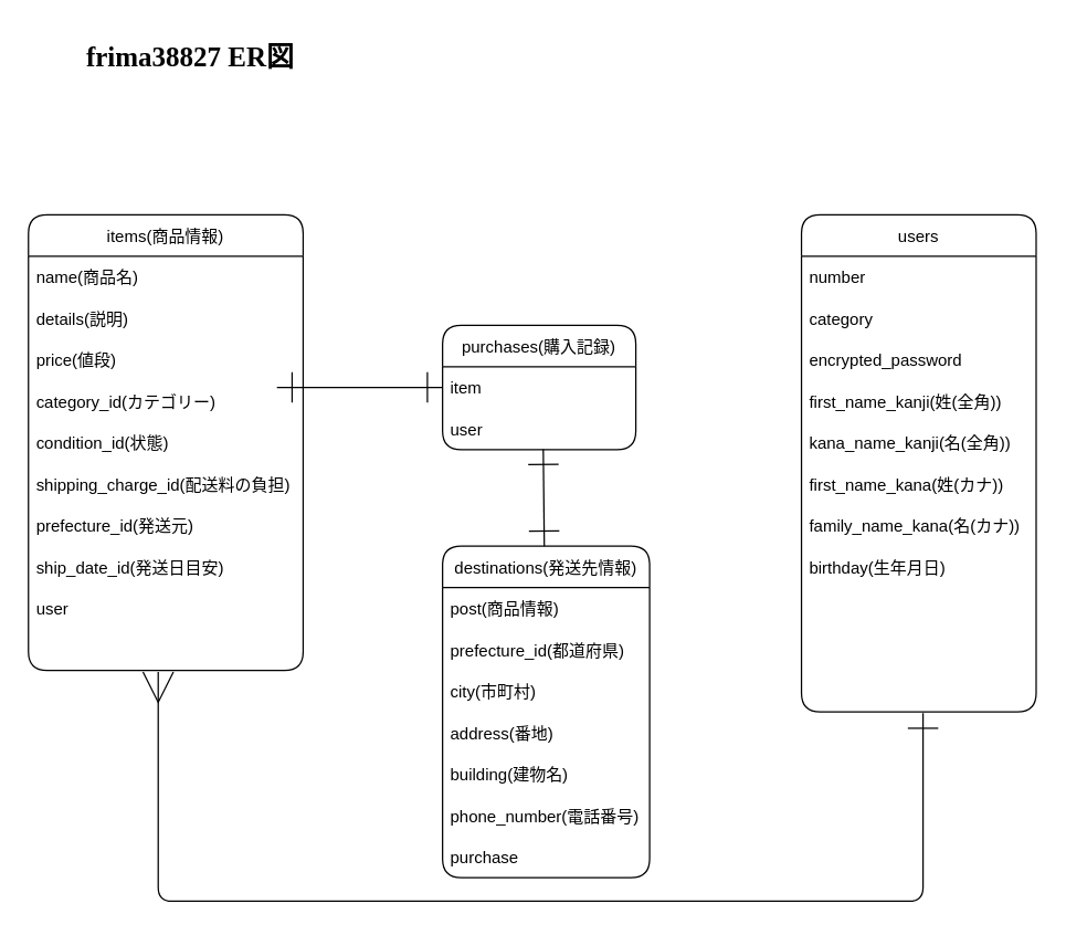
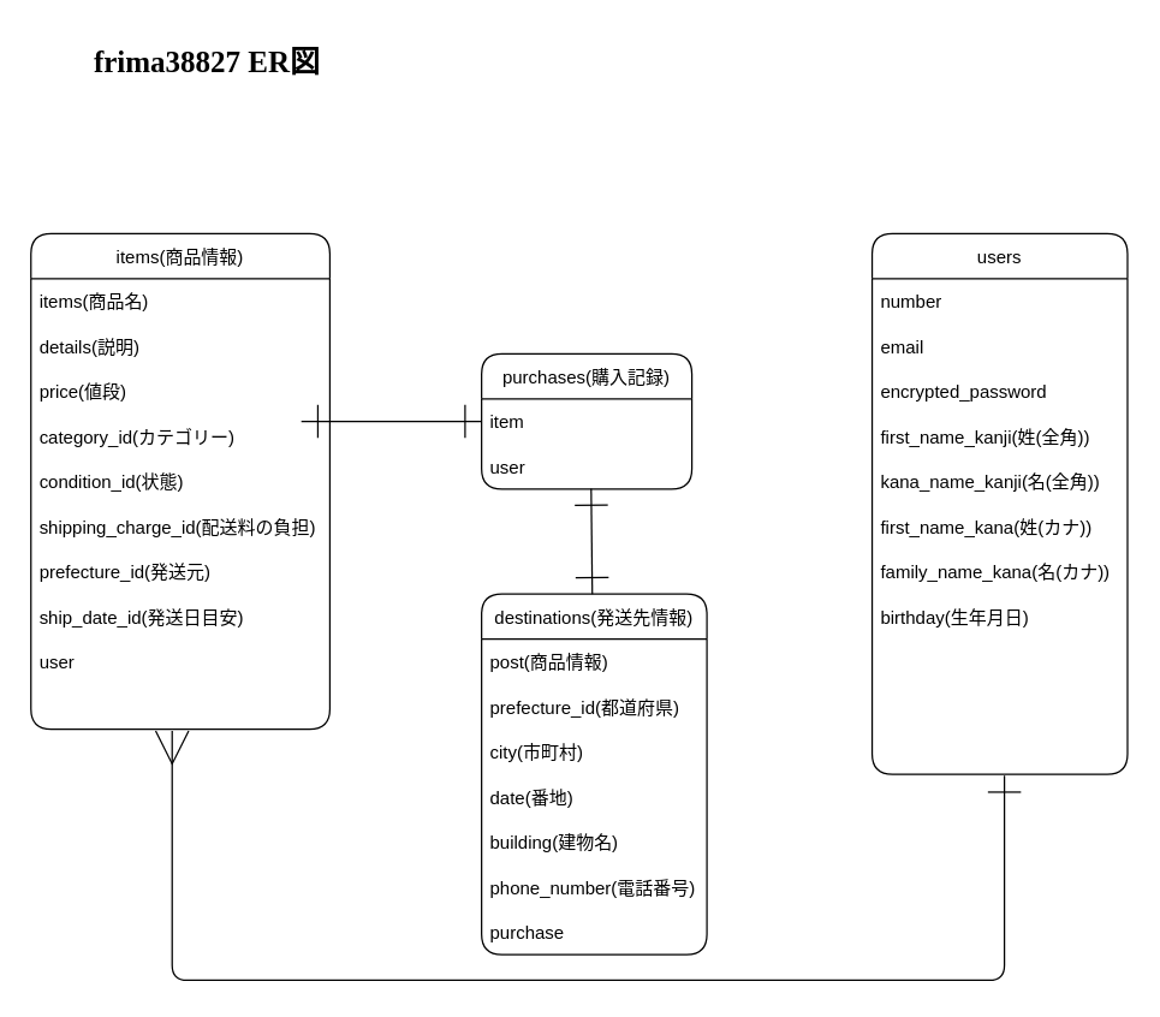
  <mxCell id="0" />
  <mxCell id="1" parent="0" />
  <mxCell id="2" value="comments" style="swimlane;fontStyle=0;childLayout=stackLayout;horizontal=1;startSize=30;horizontalStack=0;resizeParent=1;resizeParentMax=0;resizeLast=0;collapsible=1;marginBottom=0;rounded=1;fillColor=none;noLabel=1;strokeColor=none;" parent="1" vertex="1"><mxGeometry x="320" y="45" width="140" height="120" as="geometry" /></mxCell>
  <mxCell id="3" value="comment" style="text;align=left;verticalAlign=middle;spacingLeft=4;spacingRight=4;overflow=hidden;points=[[0,0.5],[1,0.5]];portConstraint=eastwest;rotatable=0;rounded=1;fillColor=none;noLabel=1;strokeColor=none;" parent="2" vertex="1"><mxGeometry y="30" width="140" height="30" as="geometry" /></mxCell>
  <mxCell id="4" value="item" style="text;align=left;verticalAlign=middle;spacingLeft=4;spacingRight=4;overflow=hidden;points=[[0,0.5],[1,0.5]];portConstraint=eastwest;rotatable=0;rounded=1;fillColor=none;noLabel=1;strokeColor=none;" parent="2" vertex="1"><mxGeometry y="60" width="140" height="30" as="geometry" /></mxCell>
  <mxCell id="5" value="user" style="text;align=left;verticalAlign=middle;spacingLeft=4;spacingRight=4;overflow=hidden;points=[[0,0.5],[1,0.5]];portConstraint=eastwest;rotatable=0;rounded=1;fillColor=none;noLabel=1;strokeColor=none;" parent="2" vertex="1"><mxGeometry y="90" width="140" height="30" as="geometry" /></mxCell>
  <mxCell id="6" style="rounded=1;html=1;endArrow=ERmany;endFill=0;strokeWidth=1;endSize=20;startSize=20;sourcePerimeterSpacing=0;jumpSize=6;startArrow=ERone;startFill=0;elbow=vertical;exitX=0.5;exitY=0;exitDx=0;exitDy=0;edgeStyle=orthogonalEdgeStyle;fontColor=none;fillColor=none;noLabel=1;strokeColor=none;" parent="1" source="7" target="2" edge="1"><mxGeometry relative="1" as="geometry"><mxPoint x="330.98" y="120.61" as="targetPoint" /></mxGeometry></mxCell>
  <mxCell id="7" value="items(商品情報)" style="swimlane;fontStyle=0;childLayout=stackLayout;horizontal=1;startSize=30;horizontalStack=0;resizeParent=1;resizeParentMax=0;resizeLast=0;collapsible=1;marginBottom=0;rounded=1;fillColor=none;fontColor=#000000;strokeColor=#000000;" parent="1" vertex="1"><mxGeometry x="20" y="155" width="199" height="330" as="geometry" /></mxCell>
- <mxCell id="8" value="name(商品名)" style="text;strokeColor=none;fillColor=none;align=left;verticalAlign=middle;spacingLeft=4;spacingRight=4;overflow=hidden;points=[[0,0.5],[1,0.5]];portConstraint=eastwest;rotatable=0;rounded=1;fontColor=#000000;" parent="7" vertex="1"><mxGeometry y="30" width="199" height="30" as="geometry" /></mxCell>
+ <mxCell id="8" value="items(商品名)" style="text;strokeColor=none;fillColor=none;align=left;verticalAlign=middle;spacingLeft=4;spacingRight=4;overflow=hidden;points=[[0,0.5],[1,0.5]];portConstraint=eastwest;rotatable=0;rounded=1;fontColor=#000000;" parent="7" vertex="1"><mxGeometry y="30" width="199" height="30" as="geometry" /></mxCell>
  <mxCell id="9" value="details(説明)" style="text;strokeColor=none;fillColor=none;align=left;verticalAlign=middle;spacingLeft=4;spacingRight=4;overflow=hidden;points=[[0,0.5],[1,0.5]];portConstraint=eastwest;rotatable=0;rounded=1;fontColor=#000000;" parent="7" vertex="1"><mxGeometry y="60" width="199" height="30" as="geometry" /></mxCell>
  <mxCell id="10" value="price(値段)" style="text;strokeColor=none;fillColor=none;align=left;verticalAlign=middle;spacingLeft=4;spacingRight=4;overflow=hidden;points=[[0,0.5],[1,0.5]];portConstraint=eastwest;rotatable=0;rounded=1;fontColor=#000000;" parent="7" vertex="1"><mxGeometry y="90" width="199" height="30" as="geometry" /></mxCell>
  <mxCell id="11" value="category_id(カテゴリー)" style="text;strokeColor=none;fillColor=none;align=left;verticalAlign=middle;spacingLeft=4;spacingRight=4;overflow=hidden;points=[[0,0.5],[1,0.5]];portConstraint=eastwest;rotatable=0;rounded=1;fontColor=#000000;" parent="7" vertex="1"><mxGeometry y="120" width="199" height="30" as="geometry" /></mxCell>
  <mxCell id="12" value="condition_id(状態)" style="text;strokeColor=none;fillColor=none;align=left;verticalAlign=middle;spacingLeft=4;spacingRight=4;overflow=hidden;points=[[0,0.5],[1,0.5]];portConstraint=eastwest;rotatable=0;rounded=1;fontColor=#000000;" parent="7" vertex="1"><mxGeometry y="150" width="199" height="30" as="geometry" /></mxCell>
  <mxCell id="13" value="shipping_charge_id(配送料の負担)" style="text;strokeColor=none;fillColor=none;align=left;verticalAlign=middle;spacingLeft=4;spacingRight=4;overflow=hidden;points=[[0,0.5],[1,0.5]];portConstraint=eastwest;rotatable=0;rounded=1;fontColor=#000000;" parent="7" vertex="1"><mxGeometry y="180" width="199" height="30" as="geometry" /></mxCell>
  <mxCell id="14" value="prefecture_id(発送元)" style="text;strokeColor=none;fillColor=none;align=left;verticalAlign=middle;spacingLeft=4;spacingRight=4;overflow=hidden;points=[[0,0.5],[1,0.5]];portConstraint=eastwest;rotatable=0;rounded=1;fontColor=#000000;" parent="7" vertex="1"><mxGeometry y="210" width="199" height="30" as="geometry" /></mxCell>
  <mxCell id="15" value="ship_date_id(発送日目安)" style="text;strokeColor=none;fillColor=none;align=left;verticalAlign=middle;spacingLeft=4;spacingRight=4;overflow=hidden;points=[[0,0.5],[1,0.5]];portConstraint=eastwest;rotatable=0;rounded=1;fontColor=#000000;" parent="7" vertex="1"><mxGeometry y="240" width="199" height="30" as="geometry" /></mxCell>
  <mxCell id="16" value="user" style="text;strokeColor=none;fillColor=none;align=left;verticalAlign=middle;spacingLeft=4;spacingRight=4;overflow=hidden;points=[[0,0.5],[1,0.5]];portConstraint=eastwest;rotatable=0;rounded=1;fontColor=#000000;" parent="7" vertex="1"><mxGeometry y="270" width="199" height="30" as="geometry" /></mxCell>
  <mxCell id="17" style="text;strokeColor=none;fillColor=none;align=left;verticalAlign=middle;spacingLeft=4;spacingRight=4;overflow=hidden;points=[[0,0.5],[1,0.5]];portConstraint=eastwest;rotatable=0;rounded=1;fontColor=#000000;" parent="7" vertex="1"><mxGeometry y="300" width="199" height="30" as="geometry" /></mxCell>
  <mxCell id="18" value="users" style="swimlane;fontStyle=0;childLayout=stackLayout;horizontal=1;startSize=30;horizontalStack=0;resizeParent=1;resizeParentMax=0;resizeLast=0;collapsible=1;marginBottom=0;swimlaneFillColor=none;rounded=1;fillColor=none;fontColor=#000000;strokeColor=#000000;" parent="1" vertex="1"><mxGeometry x="580" y="155" width="170" height="360" as="geometry" /></mxCell>
  <mxCell id="19" value="number" style="text;strokeColor=none;fillColor=none;align=left;verticalAlign=middle;spacingLeft=4;spacingRight=4;overflow=hidden;points=[[0,0.5],[1,0.5]];portConstraint=eastwest;rotatable=0;rounded=1;fontColor=#000000;" parent="18" vertex="1"><mxGeometry y="30" width="170" height="30" as="geometry" /></mxCell>
- <mxCell id="20" value="category" style="text;strokeColor=none;fillColor=none;align=left;verticalAlign=middle;spacingLeft=4;spacingRight=4;overflow=hidden;points=[[0,0.5],[1,0.5]];portConstraint=eastwest;rotatable=0;rounded=1;fontColor=#000000;" parent="18" vertex="1"><mxGeometry y="60" width="170" height="30" as="geometry" /></mxCell>
+ <mxCell id="20" value="email" style="text;strokeColor=none;fillColor=none;align=left;verticalAlign=middle;spacingLeft=4;spacingRight=4;overflow=hidden;points=[[0,0.5],[1,0.5]];portConstraint=eastwest;rotatable=0;rounded=1;fontColor=#000000;" parent="18" vertex="1"><mxGeometry y="60" width="170" height="30" as="geometry" /></mxCell>
  <mxCell id="21" value="encrypted_password" style="text;strokeColor=none;fillColor=none;align=left;verticalAlign=middle;spacingLeft=4;spacingRight=4;overflow=hidden;points=[[0,0.5],[1,0.5]];portConstraint=eastwest;rotatable=0;rounded=1;fontColor=#000000;" parent="18" vertex="1"><mxGeometry y="90" width="170" height="30" as="geometry" /></mxCell>
  <mxCell id="22" value="first_name_kanji(姓(全角))" style="text;strokeColor=none;fillColor=none;align=left;verticalAlign=middle;spacingLeft=4;spacingRight=4;overflow=hidden;points=[[0,0.5],[1,0.5]];portConstraint=eastwest;rotatable=0;container=0;rounded=1;fontColor=#000000;" parent="18" vertex="1"><mxGeometry y="120" width="170" height="30" as="geometry" /></mxCell>
  <mxCell id="23" value="kana_name_kanji(名(全角))" style="text;strokeColor=none;fillColor=none;align=left;verticalAlign=middle;spacingLeft=4;spacingRight=4;overflow=hidden;points=[[0,0.5],[1,0.5]];portConstraint=eastwest;rotatable=0;container=0;rounded=1;fontColor=#000000;" parent="18" vertex="1"><mxGeometry y="150" width="170" height="30" as="geometry" /></mxCell>
  <mxCell id="24" value="first_name_kana(姓(カナ))" style="text;strokeColor=none;fillColor=none;align=left;verticalAlign=middle;spacingLeft=4;spacingRight=4;overflow=hidden;points=[[0,0.5],[1,0.5]];portConstraint=eastwest;rotatable=0;container=0;rounded=1;fontColor=#000000;" parent="18" vertex="1"><mxGeometry y="180" width="170" height="30" as="geometry" /></mxCell>
  <mxCell id="25" value="family_name_kana(名(カナ))" style="text;strokeColor=none;fillColor=none;align=left;verticalAlign=middle;spacingLeft=4;spacingRight=4;overflow=hidden;points=[[0,0.5],[1,0.5]];portConstraint=eastwest;rotatable=0;rounded=1;fontColor=#000000;" parent="18" vertex="1"><mxGeometry y="210" width="170" height="30" as="geometry" /></mxCell>
  <mxCell id="26" value="birthday(生年月日)" style="text;strokeColor=none;fillColor=none;align=left;verticalAlign=middle;spacingLeft=4;spacingRight=4;overflow=hidden;points=[[0,0.5],[1,0.5]];portConstraint=eastwest;rotatable=0;rounded=1;fontColor=#000000;" parent="18" vertex="1"><mxGeometry y="240" width="170" height="30" as="geometry" /></mxCell>
  <mxCell id="27" style="text;strokeColor=none;fillColor=none;align=left;verticalAlign=middle;spacingLeft=4;spacingRight=4;overflow=hidden;points=[[0,0.5],[1,0.5]];portConstraint=eastwest;rotatable=0;rounded=1;fontColor=#000000;" parent="18" vertex="1"><mxGeometry y="270" width="170" height="30" as="geometry" /></mxCell>
  <mxCell id="28" style="text;strokeColor=none;fillColor=none;align=left;verticalAlign=middle;spacingLeft=4;spacingRight=4;overflow=hidden;points=[[0,0.5],[1,0.5]];portConstraint=eastwest;rotatable=0;rounded=1;fontColor=#000000;" parent="18" vertex="1"><mxGeometry y="300" width="170" height="30" as="geometry" /></mxCell>
  <mxCell id="29" style="text;strokeColor=none;fillColor=none;align=left;verticalAlign=middle;spacingLeft=4;spacingRight=4;overflow=hidden;points=[[0,0.5],[1,0.5]];portConstraint=eastwest;rotatable=0;rounded=1;fontColor=#000000;" parent="18" vertex="1"><mxGeometry y="330" width="170" height="30" as="geometry" /></mxCell>
  <mxCell id="30" style="rounded=1;html=1;endArrow=ERone;endFill=0;startArrow=ERmany;startFill=0;endSize=20;startSize=20;elbow=vertical;exitX=1;exitY=-0.04;exitDx=0;exitDy=0;edgeStyle=orthogonalEdgeStyle;exitPerimeter=0;fontColor=none;fillColor=none;noLabel=1;strokeColor=none;" parent="1" source="4" edge="1"><mxGeometry relative="1" as="geometry"><mxPoint x="665" y="155" as="targetPoint" /><mxPoint x="470" y="130" as="sourcePoint" /></mxGeometry></mxCell>
  <mxCell id="31" style="rounded=1;jumpSize=6;html=1;entryX=0.521;entryY=0.993;entryDx=0;entryDy=0;entryPerimeter=0;startArrow=ERone;startFill=0;endArrow=ERone;endFill=0;startSize=20;endSize=20;sourcePerimeterSpacing=0;strokeWidth=1;fontColor=#000000;strokeColor=#000000;" parent="1" source="32" target="42" edge="1"><mxGeometry relative="1" as="geometry"><mxPoint x="401.54" y="426.2" as="targetPoint" /></mxGeometry></mxCell>
  <mxCell id="32" value="destinations(発送先情報)" style="swimlane;fontStyle=0;childLayout=stackLayout;horizontal=1;startSize=30;horizontalStack=0;resizeParent=1;resizeParentMax=0;resizeLast=0;collapsible=1;marginBottom=0;rounded=1;fillColor=none;fontColor=#000000;strokeColor=#000000;" parent="1" vertex="1"><mxGeometry x="320" y="395" width="150" height="240" as="geometry" /></mxCell>
  <mxCell id="33" value="post(商品情報)" style="text;strokeColor=none;fillColor=none;align=left;verticalAlign=middle;spacingLeft=4;spacingRight=4;overflow=hidden;points=[[0,0.5],[1,0.5]];portConstraint=eastwest;rotatable=0;rounded=1;fontColor=#000000;" parent="32" vertex="1"><mxGeometry y="30" width="150" height="30" as="geometry" /></mxCell>
  <mxCell id="34" value="prefecture_id(都道府県)" style="text;strokeColor=none;fillColor=none;align=left;verticalAlign=middle;spacingLeft=4;spacingRight=4;overflow=hidden;points=[[0,0.5],[1,0.5]];portConstraint=eastwest;rotatable=0;rounded=1;fontColor=#000000;" parent="32" vertex="1"><mxGeometry y="60" width="150" height="30" as="geometry" /></mxCell>
  <mxCell id="35" value="city(市町村)" style="text;strokeColor=none;fillColor=none;align=left;verticalAlign=middle;spacingLeft=4;spacingRight=4;overflow=hidden;points=[[0,0.5],[1,0.5]];portConstraint=eastwest;rotatable=0;rounded=1;fontColor=#000000;" parent="32" vertex="1"><mxGeometry y="90" width="150" height="30" as="geometry" /></mxCell>
- <mxCell id="36" value="address(番地)" style="text;strokeColor=none;fillColor=none;align=left;verticalAlign=middle;spacingLeft=4;spacingRight=4;overflow=hidden;points=[[0,0.5],[1,0.5]];portConstraint=eastwest;rotatable=0;rounded=1;fontColor=#000000;" parent="32" vertex="1"><mxGeometry y="120" width="150" height="30" as="geometry" /></mxCell>
+ <mxCell id="36" value="date(番地)" style="text;strokeColor=none;fillColor=none;align=left;verticalAlign=middle;spacingLeft=4;spacingRight=4;overflow=hidden;points=[[0,0.5],[1,0.5]];portConstraint=eastwest;rotatable=0;rounded=1;fontColor=#000000;" parent="32" vertex="1"><mxGeometry y="120" width="150" height="30" as="geometry" /></mxCell>
  <mxCell id="37" value="building(建物名)" style="text;strokeColor=none;fillColor=none;align=left;verticalAlign=middle;spacingLeft=4;spacingRight=4;overflow=hidden;points=[[0,0.5],[1,0.5]];portConstraint=eastwest;rotatable=0;rounded=1;fontColor=#000000;" parent="32" vertex="1"><mxGeometry y="150" width="150" height="30" as="geometry" /></mxCell>
  <mxCell id="38" value="phone_number(電話番号)" style="text;strokeColor=none;fillColor=none;align=left;verticalAlign=middle;spacingLeft=4;spacingRight=4;overflow=hidden;points=[[0,0.5],[1,0.5]];portConstraint=eastwest;rotatable=0;rounded=1;fontColor=#000000;" parent="32" vertex="1"><mxGeometry y="180" width="150" height="30" as="geometry" /></mxCell>
  <mxCell id="39" value="purchase" style="text;strokeColor=none;fillColor=none;align=left;verticalAlign=middle;spacingLeft=4;spacingRight=4;overflow=hidden;points=[[0,0.5],[1,0.5]];portConstraint=eastwest;rotatable=0;rounded=1;fontColor=#000000;" vertex="1" parent="32"><mxGeometry y="210" width="150" height="30" as="geometry" /></mxCell>
  <mxCell id="40" value="purchases(購入記録)" style="swimlane;fontStyle=0;childLayout=stackLayout;horizontal=1;startSize=30;horizontalStack=0;resizeParent=1;resizeParentMax=0;resizeLast=0;collapsible=1;marginBottom=0;rounded=1;fillColor=none;fontColor=#000000;strokeColor=#000000;" parent="1" vertex="1"><mxGeometry x="320" y="235" width="140" height="90" as="geometry" /></mxCell>
  <mxCell id="41" value="item" style="text;strokeColor=none;fillColor=none;align=left;verticalAlign=middle;spacingLeft=4;spacingRight=4;overflow=hidden;points=[[0,0.5],[1,0.5]];portConstraint=eastwest;rotatable=0;rounded=1;fontColor=#000000;" parent="40" vertex="1"><mxGeometry y="30" width="140" height="30" as="geometry" /></mxCell>
  <mxCell id="42" value="user" style="text;align=left;verticalAlign=middle;spacingLeft=4;spacingRight=4;overflow=hidden;points=[[0,0.5],[1,0.5]];portConstraint=eastwest;rotatable=0;rounded=1;fontColor=#000000;" parent="40" vertex="1"><mxGeometry y="60" width="140" height="30" as="geometry" /></mxCell>
  <mxCell id="43" style="rounded=1;jumpSize=6;html=1;startArrow=ERone;startFill=0;endArrow=ERone;endFill=0;startSize=20;endSize=20;sourcePerimeterSpacing=0;strokeWidth=1;entryX=0;entryY=0.5;entryDx=0;entryDy=0;fontColor=#000000;strokeColor=#000000;" parent="1" target="41" edge="1"><mxGeometry relative="1" as="geometry"><mxPoint x="200" y="280" as="sourcePoint" /><mxPoint x="330" y="350" as="targetPoint" /></mxGeometry></mxCell>
  <mxCell id="44" value="" style="endArrow=ERmany;html=1;rounded=1;startSize=20;endSize=20;sourcePerimeterSpacing=0;strokeWidth=1;jumpSize=6;exitX=0.518;exitY=1.027;exitDx=0;exitDy=0;startArrow=ERone;startFill=0;endFill=0;edgeStyle=elbowEdgeStyle;elbow=vertical;exitPerimeter=0;fontColor=#000000;strokeColor=#000000;" parent="1" source="29" edge="1"><mxGeometry width="50" height="50" relative="1" as="geometry"><mxPoint x="530" y="485" as="sourcePoint" /><mxPoint x="114" y="486" as="targetPoint" /><Array as="points"><mxPoint x="401" y="652" /></Array></mxGeometry></mxCell>
  <mxCell id="45" value="&lt;b&gt;&lt;font style=&quot;font-size: 20px&quot; face=&quot;Tahoma&quot; color=&quot;#000000&quot;&gt;frima38827 ER図&lt;/font&gt;&lt;/b&gt;" style="text;html=1;strokeColor=none;fillColor=none;align=center;verticalAlign=middle;whiteSpace=wrap;rounded=0;fontColor=#CC0000;" parent="1" vertex="1"><mxGeometry x="45" y="20" width="185" height="40" as="geometry" /></mxCell>
